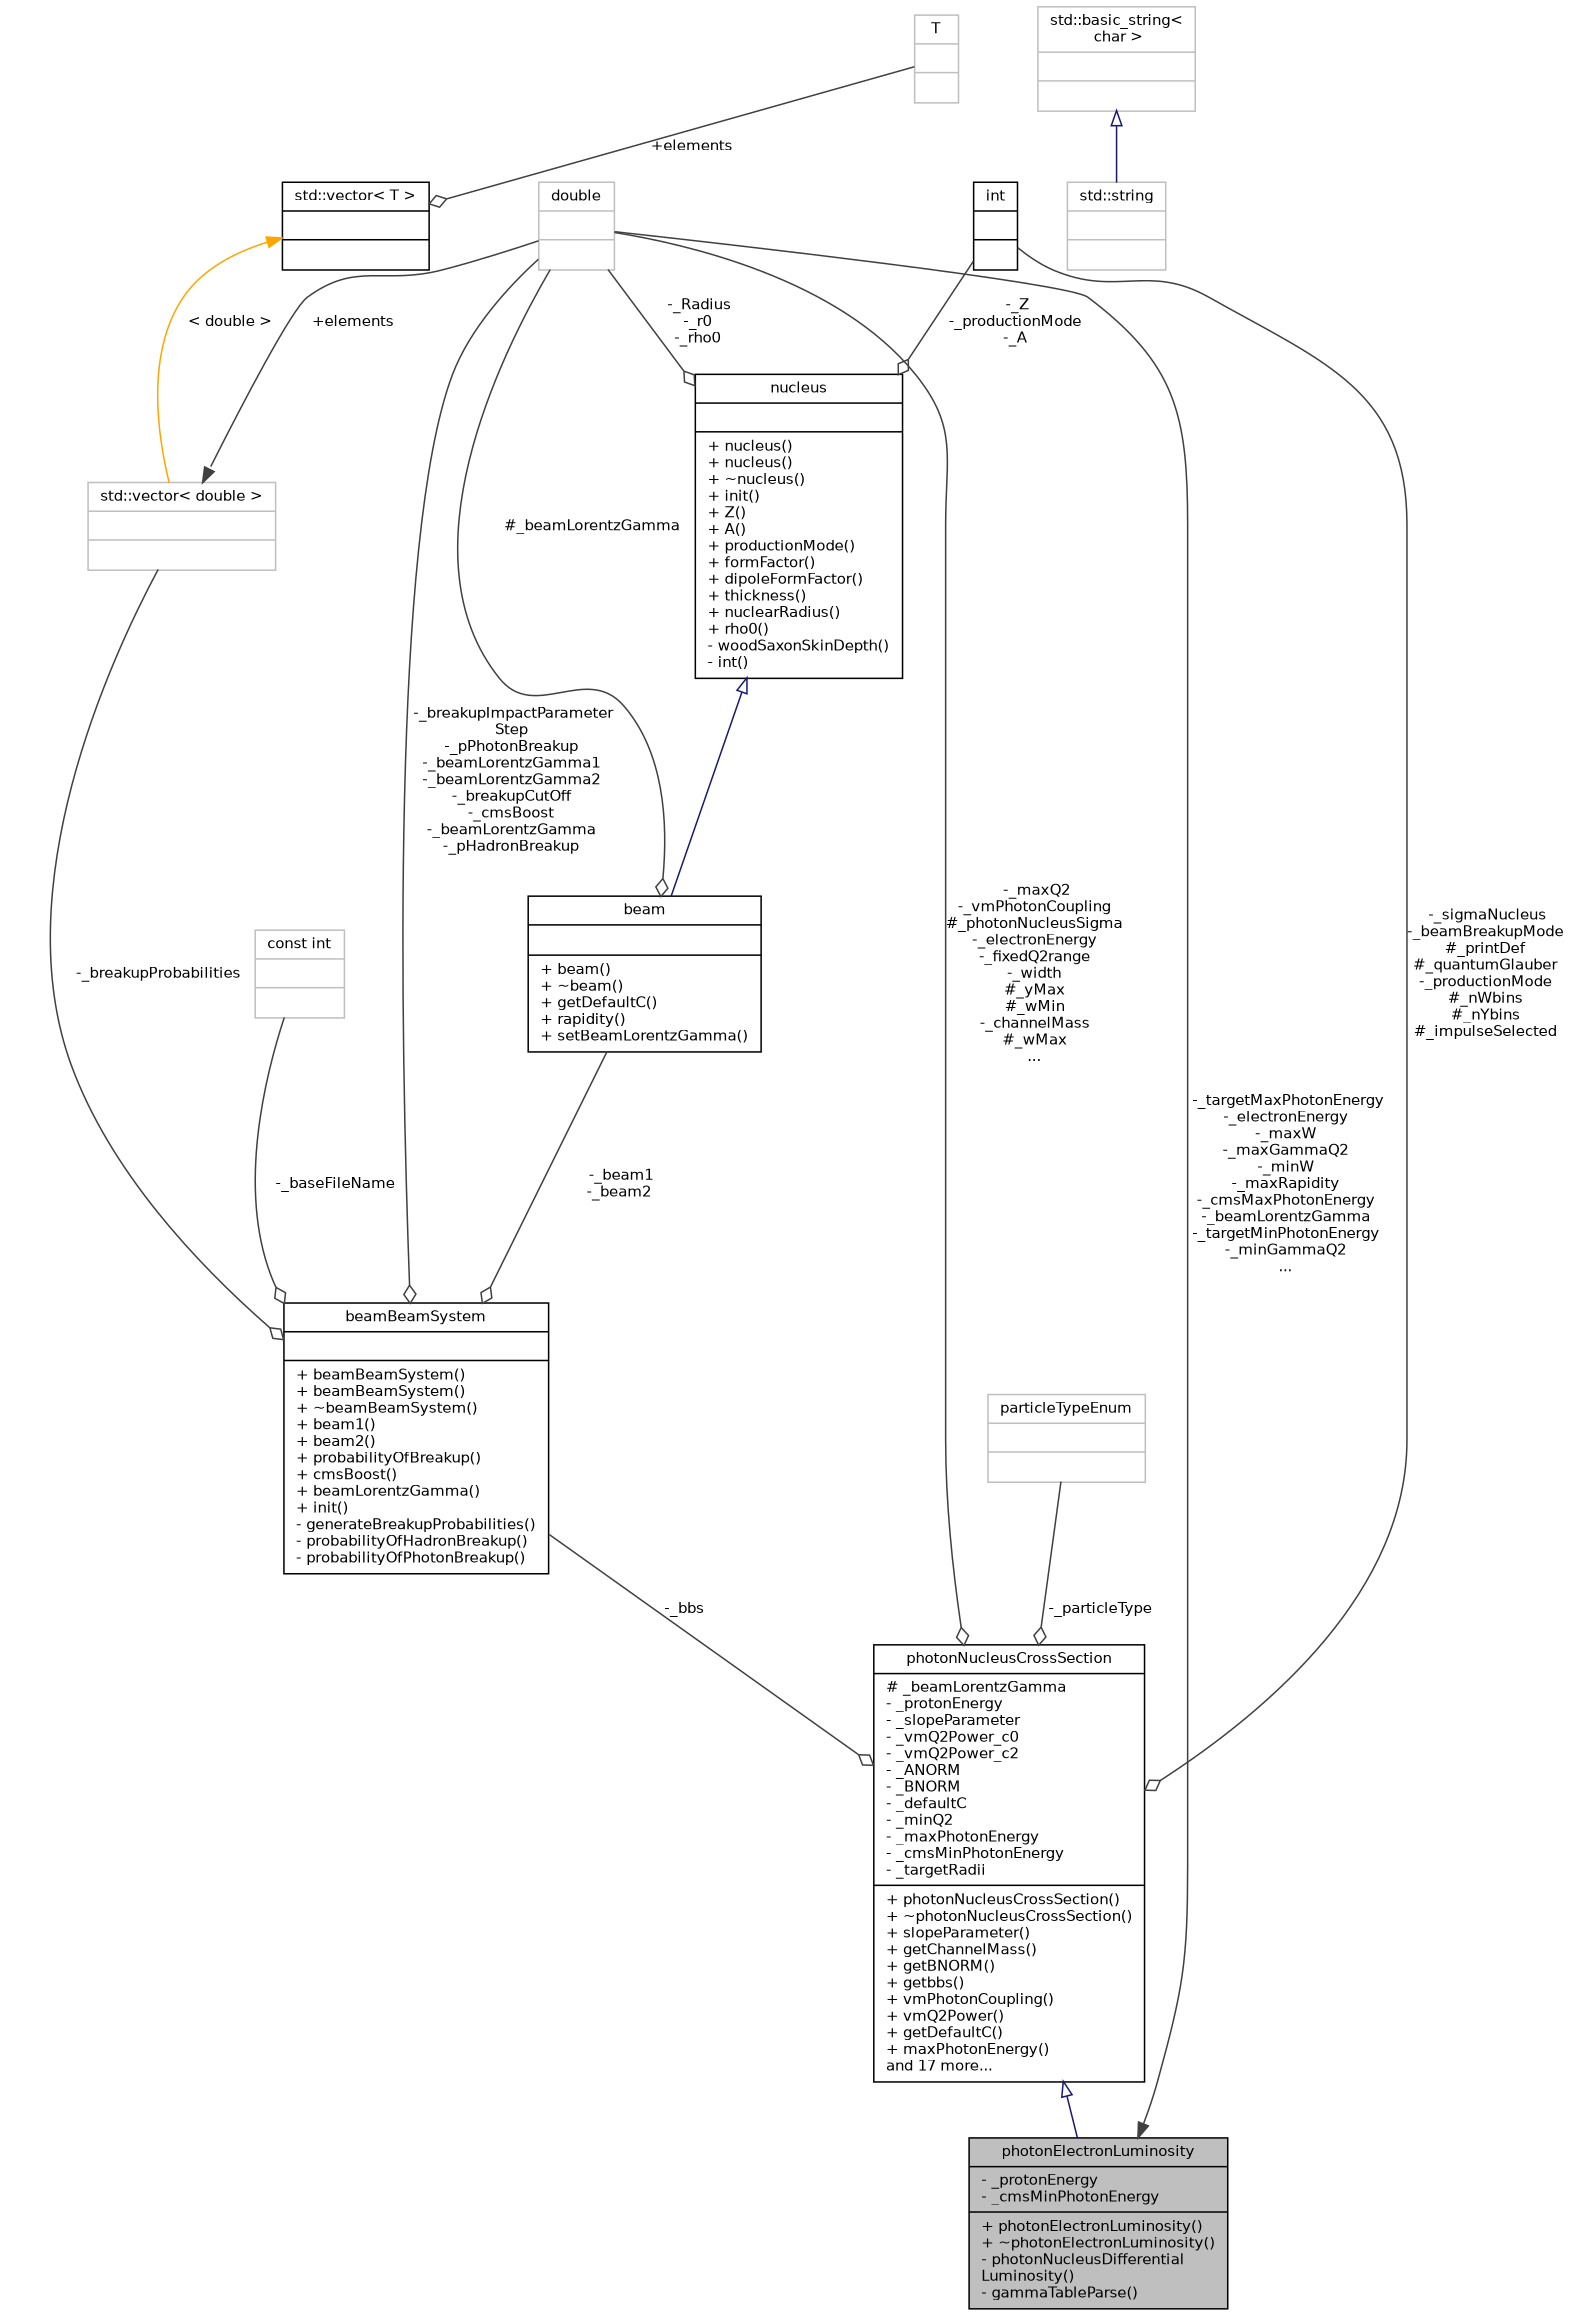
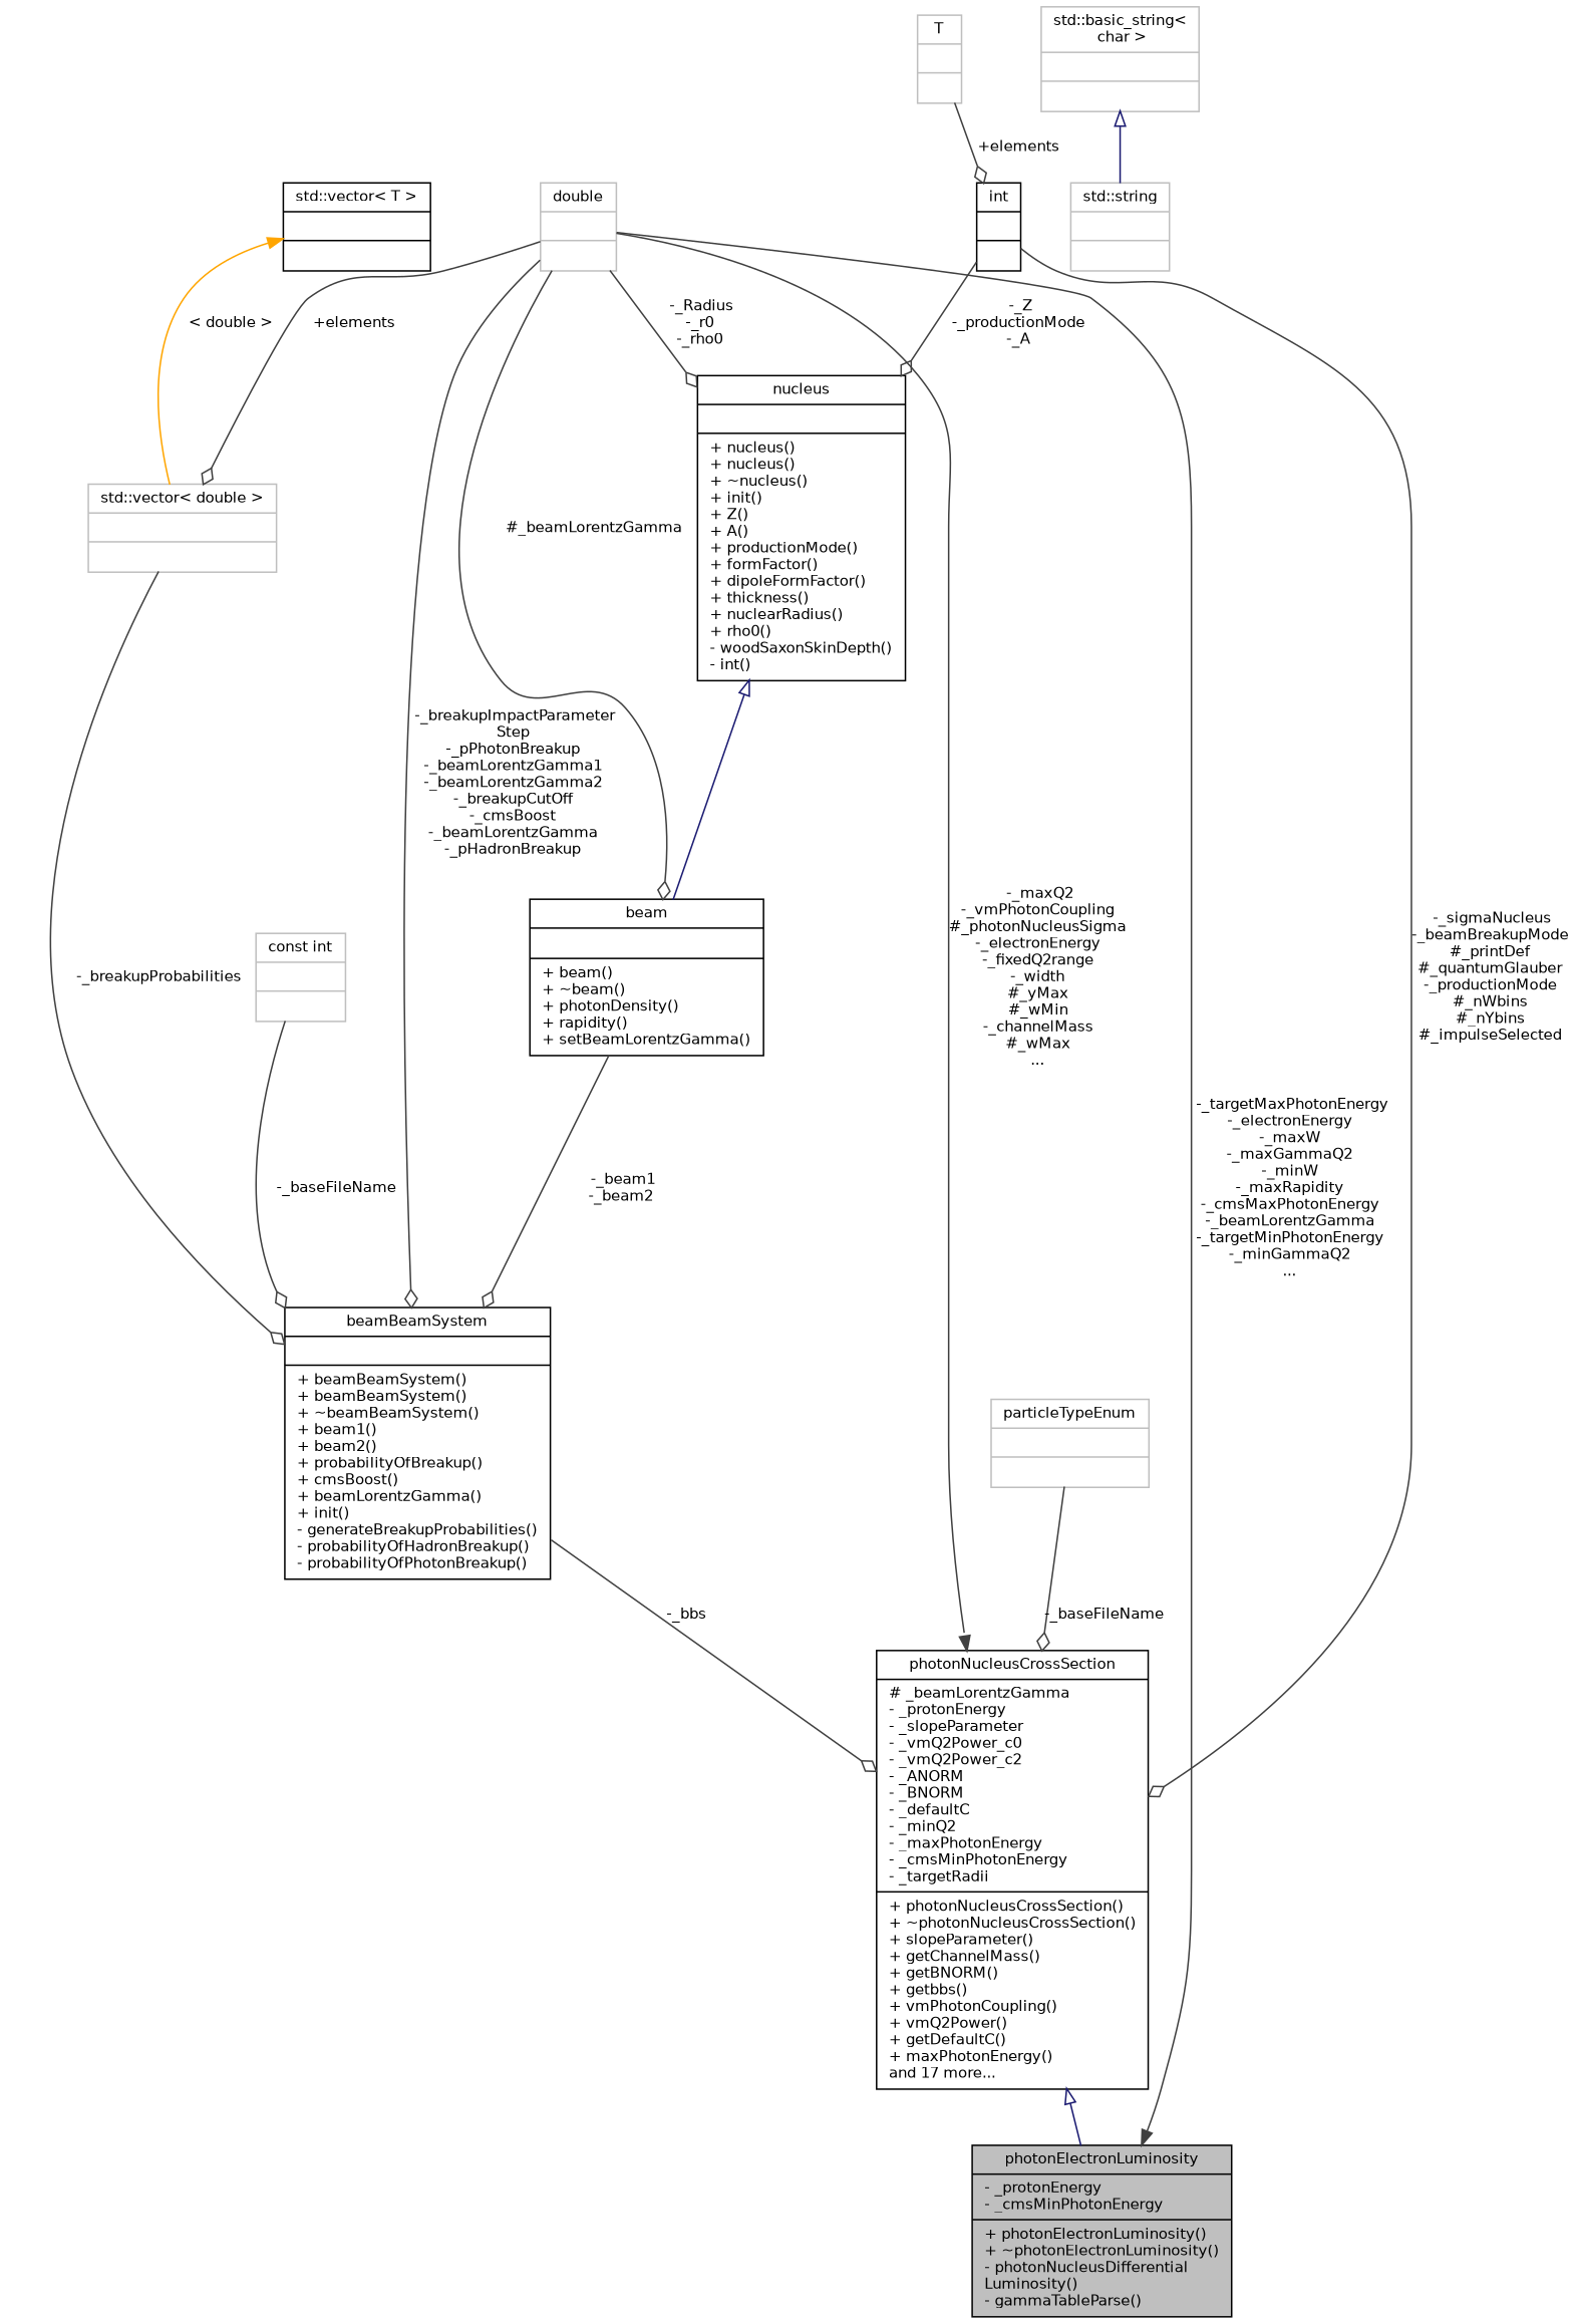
  digraph {
    node [color=black fontname=Helvetica fontsize=10 shape=record]
    edge [color=grey25 fontname=Helvetica fontsize=10 labelfontname=Helvetica labelfontsize=10 style=solid arrowhead=odiamond]
    n1 [fillcolor=grey75 fontcolor=black height=0.2 label="{photonElectronLuminosity\n|- _protonEnergy\l- _cmsMinPhotonEnergy\l|+ photonElectronLuminosity()\l+ ~photonElectronLuminosity()\l- photonNucleusDifferential\lLuminosity()\l- gammaTableParse()\l}" style=filled width=0.4]
    n2 [height=0.2 label="{photonNucleusCrossSection\n|# _beamLorentzGamma\l- _protonEnergy\l- _slopeParameter\l- _vmQ2Power_c0\l- _vmQ2Power_c2\l- _ANORM\l- _BNORM\l- _defaultC\l- _minQ2\l- _maxPhotonEnergy\l- _cmsMinPhotonEnergy\l- _targetRadii\l|+ photonNucleusCrossSection()\l+ ~photonNucleusCrossSection()\l+ slopeParameter()\l+ getChannelMass()\l+ getBNORM()\l+ getbbs()\l+ vmPhotonCoupling()\l+ vmQ2Power()\l+ getDefaultC()\l+ maxPhotonEnergy()\land 17 more...\l}" width=0.4]
    n3 [color=grey75 height=0.2 label="{double\n||}" width=0.4]
    n4 [height=0.2 label="{beamBeamSystem\n||+ beamBeamSystem()\l+ beamBeamSystem()\l+ ~beamBeamSystem()\l+ beam1()\l+ beam2()\l+ probabilityOfBreakup()\l+ cmsBoost()\l+ beamLorentzGamma()\l+ init()\l- generateBreakupProbabilities()\l- probabilityOfHadronBreakup()\l- probabilityOfPhotonBreakup()\l}" width=0.4]
-   n5 [height=0.2 label="{beam\n||+ beam()\l+ ~beam()\l+ getDefaultC()\l+ rapidity()\l+ setBeamLorentzGamma()\l}" width=0.4]
+   n5 [height=0.2 label="{beam\n||+ beam()\l+ ~beam()\l+ photonDensity()\l+ rapidity()\l+ setBeamLorentzGamma()\l}" width=0.4]
    n6 [height=0.2 label="{nucleus\n||+ nucleus()\l+ nucleus()\l+ ~nucleus()\l+ init()\l+ Z()\l+ A()\l+ productionMode()\l+ formFactor()\l+ dipoleFormFactor()\l+ thickness()\l+ nuclearRadius()\l+ rho0()\l- woodSaxonSkinDepth()\l- int()\l}" width=0.4]
    n7 [color=grey75 height=0.2 label="{std::vector\< double \>\n||}" width=0.4]
    n8 [height=0.2 label="{int\n||}" width=0.4]
    n9 [color=grey75 height=0.2 label="{particleTypeEnum\n||}" width=0.4]
    n10 [color=grey75 height=0.2 label="{const int\n||}" width=0.4]
    n11 [height=0.2 label="{std::vector\< T \>\n||}" width=0.4]
    n12 [color=grey75 height=0.2 label="{T\n||}" width=0.4]
    n13 [color=grey75 height=0.2 label="{std::string\n||}" width=0.4]
    n14 [color=grey75 height=0.2 label="{std::basic_string\<\l char \>\n||}" width=0.4]
    n2 -> n1 [arrowtail=onormal color=midnightblue dir=back arrowhead=""]
    n3 -> n1 [arrowhead=normal label=" -_targetMaxPhotonEnergy\n-_electronEnergy\n-_maxW\n-_maxGammaQ2\n-_minW\n-_maxRapidity\n-_cmsMaxPhotonEnergy\n-_beamLorentzGamma\n-_targetMinPhotonEnergy\n-_minGammaQ2\n..."]
-   n3 -> n2 [label=" -_maxQ2\n-_vmPhotonCoupling\n#_photonNucleusSigma\n-_electronEnergy\n-_fixedQ2range\n-_width\n#_yMax\n#_wMin\n-_channelMass\n#_wMax\n..."]
+   n3 -> n2 [arrowhead=normal label=" -_maxQ2\n-_vmPhotonCoupling\n#_photonNucleusSigma\n-_electronEnergy\n-_fixedQ2range\n-_width\n#_yMax\n#_wMin\n-_channelMass\n#_wMax\n..."]
    n3 -> n4 [label=" -_breakupImpactParameter\lStep\n-_pPhotonBreakup\n-_beamLorentzGamma1\n-_beamLorentzGamma2\n-_breakupCutOff\n-_cmsBoost\n-_beamLorentzGamma\n-_pHadronBreakup"]
    n3 -> n5 [label=" #_beamLorentzGamma"]
    n3 -> n6 [label=" -_Radius\n-_r0\n-_rho0"]
-   n3 -> n7 [arrowhead=normal label=" +elements"]
+   n3 -> n7 [label=" +elements"]
    n4 -> n2 [label=" -_bbs"]
    n5 -> n4 [label=" -_beam1\n-_beam2"]
    n6 -> n5 [arrowtail=onormal color=midnightblue dir=back arrowhead=""]
    n7 -> n4 [label=" -_breakupProbabilities"]
    n8 -> n2 [label=" -_sigmaNucleus\n-_beamBreakupMode\n#_printDef\n#_quantumGlauber\n-_productionMode\n#_nWbins\n#_nYbins\n#_impulseSelected"]
    n8 -> n6 [label=" -_Z\n-_productionMode\n-_A"]
-   n9 -> n2 [label=" -_particleType"]
+   n9 -> n2 [label=" -_baseFileName"]
    n10 -> n4 [label=" -_baseFileName"]
    n11 -> n7 [color=orange dir=back label=" \< double \>" arrowhead=""]
-   n12 -> n11 [label=" +elements"]
+   n12 -> n8 [label=" +elements"]
    n14 -> n13 [arrowtail=onormal color=midnightblue dir=back arrowhead=""]
  }
